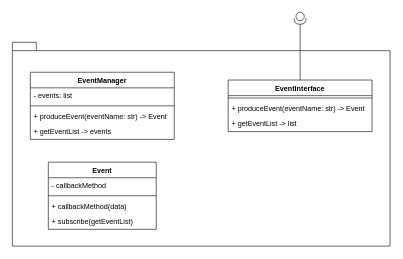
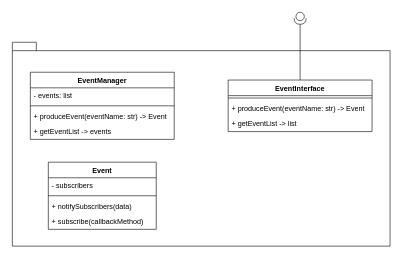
  <mxCell id="0" />
  <mxCell id="1" parent="0" />
  <mxCell id="2" value="" style="shape=folder;fontStyle=1;spacingTop=10;tabWidth=40;tabHeight=14;tabPosition=left;html=1;" parent="1" vertex="1"><mxGeometry x="20" y="70" width="630" height="340" as="geometry" /></mxCell>
  <mxCell id="3" value="EventManager" style="swimlane;fontStyle=1;align=center;verticalAlign=top;childLayout=stackLayout;horizontal=1;startSize=26;horizontalStack=0;resizeParent=1;resizeParentMax=0;resizeLast=0;collapsible=1;marginBottom=0;" parent="1" vertex="1"><mxGeometry x="50" y="120" width="240" height="112" as="geometry" /></mxCell>
  <mxCell id="4" value="- events: list" style="text;strokeColor=none;fillColor=none;align=left;verticalAlign=top;spacingLeft=4;spacingRight=4;overflow=hidden;rotatable=0;points=[[0,0.5],[1,0.5]];portConstraint=eastwest;" parent="3" vertex="1"><mxGeometry y="26" width="240" height="26" as="geometry" /></mxCell>
  <mxCell id="5" value="" style="line;strokeWidth=1;fillColor=none;align=left;verticalAlign=middle;spacingTop=-1;spacingLeft=3;spacingRight=3;rotatable=0;labelPosition=right;points=[];portConstraint=eastwest;strokeColor=inherit;" parent="3" vertex="1"><mxGeometry y="52" width="240" height="8" as="geometry" /></mxCell>
  <mxCell id="6" value="+ produceEvent(eventName: str) -&gt; Event" style="text;strokeColor=none;fillColor=none;align=left;verticalAlign=top;spacingLeft=4;spacingRight=4;overflow=hidden;rotatable=0;points=[[0,0.5],[1,0.5]];portConstraint=eastwest;" parent="3" vertex="1"><mxGeometry y="60" width="240" height="26" as="geometry" /></mxCell>
  <mxCell id="7" value="+ getEventList -&gt; events" style="text;strokeColor=none;fillColor=none;align=left;verticalAlign=top;spacingLeft=4;spacingRight=4;overflow=hidden;rotatable=0;points=[[0,0.5],[1,0.5]];portConstraint=eastwest;" parent="3" vertex="1"><mxGeometry y="86" width="240" height="26" as="geometry" /></mxCell>
  <mxCell id="8" value="EventInterface" style="swimlane;fontStyle=1;align=center;verticalAlign=top;childLayout=stackLayout;horizontal=1;startSize=26;horizontalStack=0;resizeParent=1;resizeParentMax=0;resizeLast=0;collapsible=1;marginBottom=0;" parent="1" vertex="1"><mxGeometry x="380" y="133" width="240" height="86" as="geometry" /></mxCell>
  <mxCell id="9" value="" style="line;strokeWidth=1;fillColor=none;align=left;verticalAlign=middle;spacingTop=-1;spacingLeft=3;spacingRight=3;rotatable=0;labelPosition=right;points=[];portConstraint=eastwest;strokeColor=inherit;" parent="8" vertex="1"><mxGeometry y="26" width="240" height="8" as="geometry" /></mxCell>
  <mxCell id="10" value="+ produceEvent(eventName: str) -&gt; Event" style="text;strokeColor=none;fillColor=none;align=left;verticalAlign=top;spacingLeft=4;spacingRight=4;overflow=hidden;rotatable=0;points=[[0,0.5],[1,0.5]];portConstraint=eastwest;labelBackgroundColor=none;fontColor=default;" parent="8" vertex="1"><mxGeometry y="34" width="240" height="26" as="geometry" /></mxCell>
  <mxCell id="11" value="+ getEventList -&gt; list" style="text;strokeColor=none;fillColor=none;align=left;verticalAlign=top;spacingLeft=4;spacingRight=4;overflow=hidden;rotatable=0;points=[[0,0.5],[1,0.5]];portConstraint=eastwest;" vertex="1" parent="8"><mxGeometry y="60" width="240" height="26" as="geometry" /></mxCell>
  <mxCell id="12" style="edgeStyle=orthogonalEdgeStyle;rounded=0;orthogonalLoop=1;jettySize=auto;html=1;exitX=1;exitY=0.5;exitDx=0;exitDy=0;exitPerimeter=0;endArrow=none;endFill=0;" parent="1" source="13" target="8" edge="1"><mxGeometry relative="1" as="geometry" /></mxCell>
  <mxCell id="13" value="" style="shape=providedRequiredInterface;html=1;verticalLabelPosition=bottom;sketch=0;rotation=90;" parent="1" vertex="1"><mxGeometry x="490" y="20" width="20" height="20" as="geometry" /></mxCell>
  <mxCell id="14" value="Event" style="swimlane;fontStyle=1;align=center;verticalAlign=top;childLayout=stackLayout;horizontal=1;startSize=26;horizontalStack=0;resizeParent=1;resizeParentMax=0;resizeLast=0;collapsible=1;marginBottom=0;" parent="1" vertex="1"><mxGeometry x="80" y="270" width="180" height="112" as="geometry" /></mxCell>
- <mxCell id="15" value="- callbackMethod" style="text;strokeColor=none;fillColor=none;align=left;verticalAlign=top;spacingLeft=4;spacingRight=4;overflow=hidden;rotatable=0;points=[[0,0.5],[1,0.5]];portConstraint=eastwest;" parent="14" vertex="1"><mxGeometry y="26" width="180" height="26" as="geometry" /></mxCell>
+ <mxCell id="15" value="- subscribers" style="text;strokeColor=none;fillColor=none;align=left;verticalAlign=top;spacingLeft=4;spacingRight=4;overflow=hidden;rotatable=0;points=[[0,0.5],[1,0.5]];portConstraint=eastwest;" parent="14" vertex="1"><mxGeometry y="26" width="180" height="26" as="geometry" /></mxCell>
  <mxCell id="16" value="" style="line;strokeWidth=1;fillColor=none;align=left;verticalAlign=middle;spacingTop=-1;spacingLeft=3;spacingRight=3;rotatable=0;labelPosition=right;points=[];portConstraint=eastwest;strokeColor=inherit;" parent="14" vertex="1"><mxGeometry y="52" width="180" height="8" as="geometry" /></mxCell>
- <mxCell id="17" value="+ callbackMethod(data)" style="text;strokeColor=none;fillColor=none;align=left;verticalAlign=top;spacingLeft=4;spacingRight=4;overflow=hidden;rotatable=0;points=[[0,0.5],[1,0.5]];portConstraint=eastwest;" parent="14" vertex="1"><mxGeometry y="60" width="180" height="26" as="geometry" /></mxCell>
- <mxCell id="18" value="+ subscribe(getEventList)" style="text;strokeColor=none;fillColor=none;align=left;verticalAlign=top;spacingLeft=4;spacingRight=4;overflow=hidden;rotatable=0;points=[[0,0.5],[1,0.5]];portConstraint=eastwest;" parent="14" vertex="1"><mxGeometry y="86" width="180" height="26" as="geometry" /></mxCell>
+ <mxCell id="17" value="+ notifySubscribers(data)" style="text;strokeColor=none;fillColor=none;align=left;verticalAlign=top;spacingLeft=4;spacingRight=4;overflow=hidden;rotatable=0;points=[[0,0.5],[1,0.5]];portConstraint=eastwest;" parent="14" vertex="1"><mxGeometry y="60" width="180" height="26" as="geometry" /></mxCell>
+ <mxCell id="18" value="+ subscribe(callbackMethod)" style="text;strokeColor=none;fillColor=none;align=left;verticalAlign=top;spacingLeft=4;spacingRight=4;overflow=hidden;rotatable=0;points=[[0,0.5],[1,0.5]];portConstraint=eastwest;" parent="14" vertex="1"><mxGeometry y="86" width="180" height="26" as="geometry" /></mxCell>
